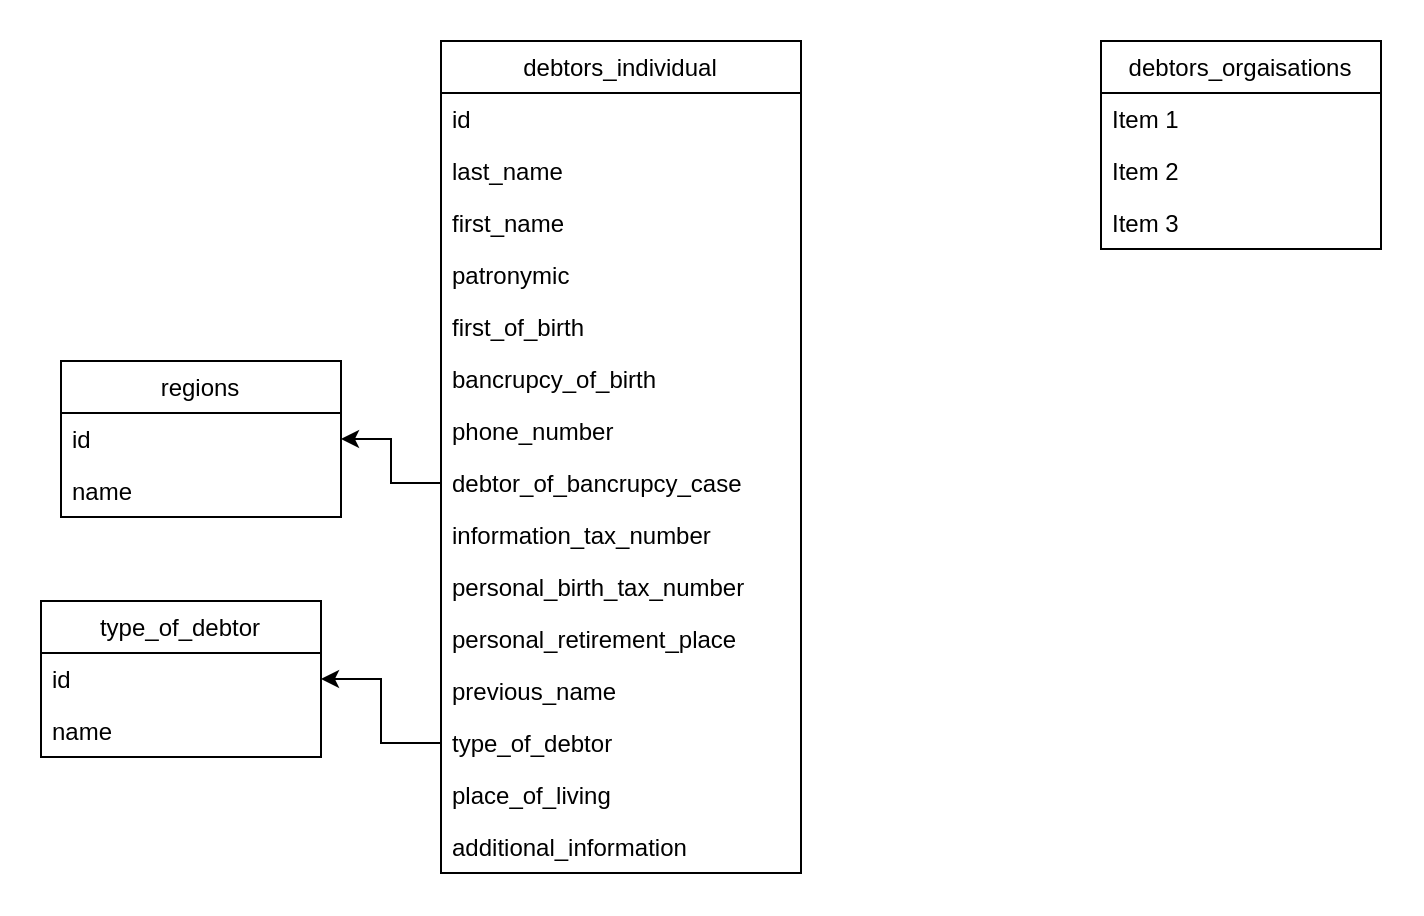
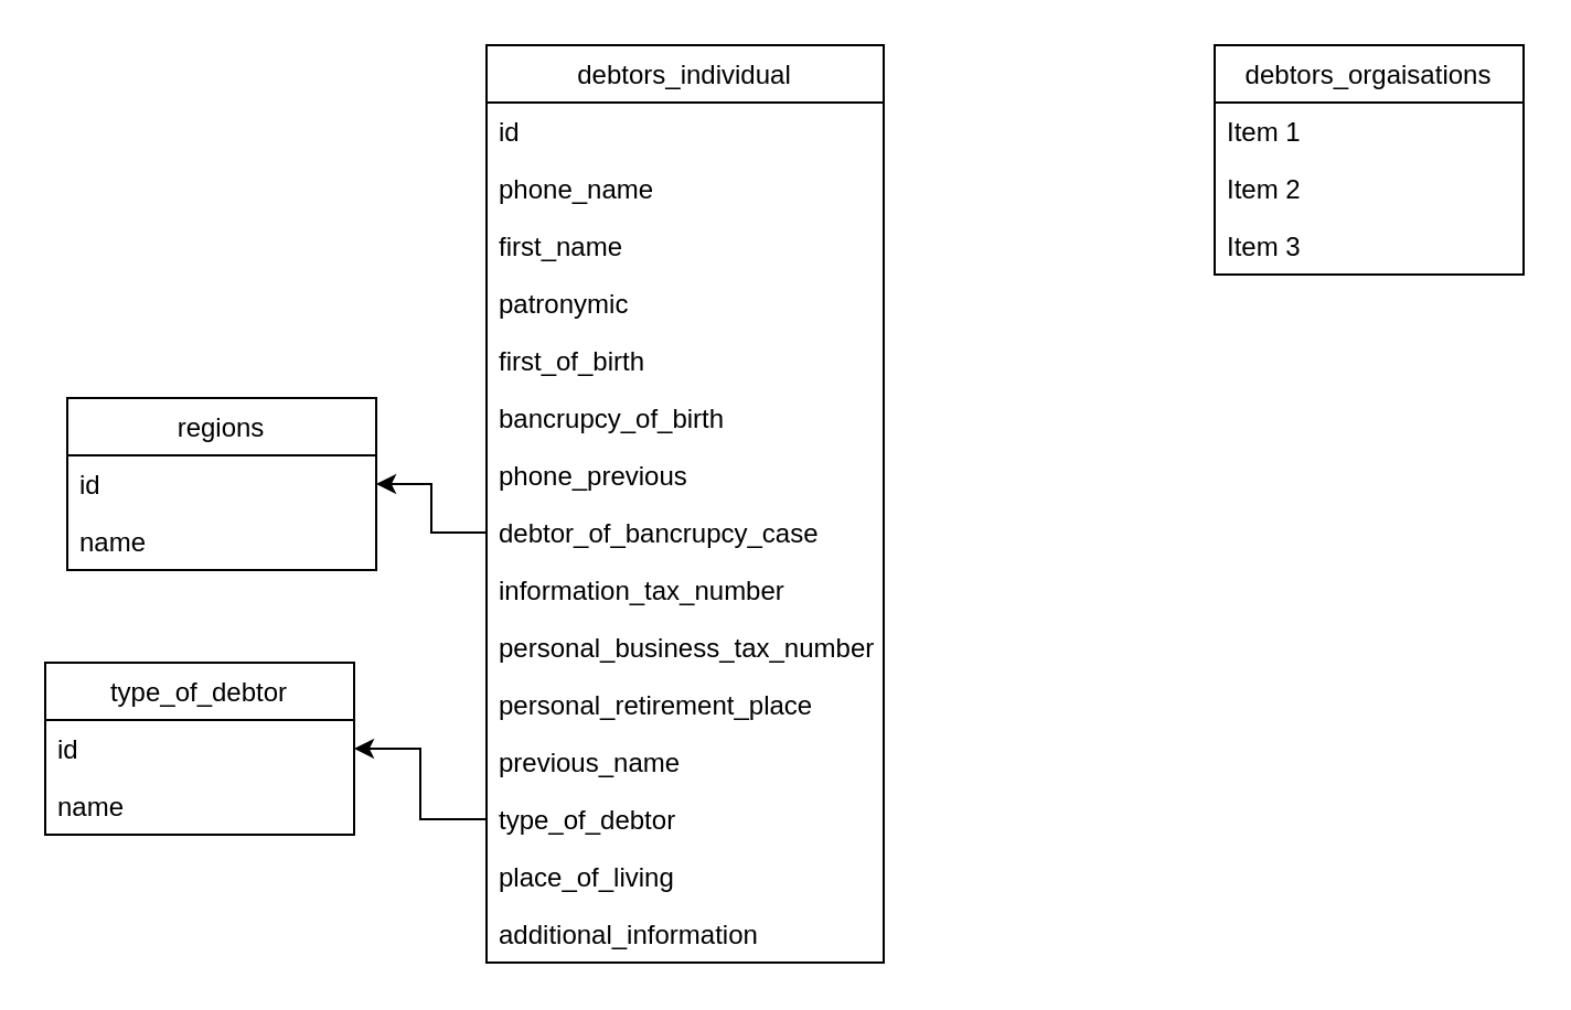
  <mxCell id="0" />
  <mxCell id="1" parent="0" />
  <mxCell id="2" value="regions" style="swimlane;fontStyle=0;childLayout=stackLayout;horizontal=1;startSize=26;fillColor=none;horizontalStack=0;resizeParent=1;resizeParentMax=0;resizeLast=0;collapsible=1;marginBottom=0;" vertex="1" parent="1"><mxGeometry x="30" y="180" width="140" height="78" as="geometry" /></mxCell>
  <mxCell id="3" value="id" style="text;strokeColor=none;fillColor=none;align=left;verticalAlign=top;spacingLeft=4;spacingRight=4;overflow=hidden;rotatable=0;points=[[0,0.5],[1,0.5]];portConstraint=eastwest;" vertex="1" parent="2"><mxGeometry y="26" width="140" height="26" as="geometry" /></mxCell>
  <mxCell id="4" value="name" style="text;strokeColor=none;fillColor=none;align=left;verticalAlign=top;spacingLeft=4;spacingRight=4;overflow=hidden;rotatable=0;points=[[0,0.5],[1,0.5]];portConstraint=eastwest;" vertex="1" parent="2"><mxGeometry y="52" width="140" height="26" as="geometry" /></mxCell>
  <mxCell id="5" value="debtors_orgaisations" style="swimlane;fontStyle=0;childLayout=stackLayout;horizontal=1;startSize=26;fillColor=none;horizontalStack=0;resizeParent=1;resizeParentMax=0;resizeLast=0;collapsible=1;marginBottom=0;" vertex="1" parent="1"><mxGeometry x="550" y="20" width="140" height="104" as="geometry" /></mxCell>
  <mxCell id="6" value="Item 1" style="text;strokeColor=none;fillColor=none;align=left;verticalAlign=top;spacingLeft=4;spacingRight=4;overflow=hidden;rotatable=0;points=[[0,0.5],[1,0.5]];portConstraint=eastwest;" vertex="1" parent="5"><mxGeometry y="26" width="140" height="26" as="geometry" /></mxCell>
  <mxCell id="7" value="Item 2" style="text;strokeColor=none;fillColor=none;align=left;verticalAlign=top;spacingLeft=4;spacingRight=4;overflow=hidden;rotatable=0;points=[[0,0.5],[1,0.5]];portConstraint=eastwest;" vertex="1" parent="5"><mxGeometry y="52" width="140" height="26" as="geometry" /></mxCell>
  <mxCell id="8" value="Item 3" style="text;strokeColor=none;fillColor=none;align=left;verticalAlign=top;spacingLeft=4;spacingRight=4;overflow=hidden;rotatable=0;points=[[0,0.5],[1,0.5]];portConstraint=eastwest;" vertex="1" parent="5"><mxGeometry y="78" width="140" height="26" as="geometry" /></mxCell>
  <mxCell id="9" value="debtors_individual" style="swimlane;fontStyle=0;childLayout=stackLayout;horizontal=1;startSize=26;fillColor=none;horizontalStack=0;resizeParent=1;resizeParentMax=0;resizeLast=0;collapsible=1;marginBottom=0;" vertex="1" parent="1"><mxGeometry x="220" y="20" width="180" height="416" as="geometry" /></mxCell>
  <mxCell id="10" value="id" style="text;strokeColor=none;fillColor=none;align=left;verticalAlign=top;spacingLeft=4;spacingRight=4;overflow=hidden;rotatable=0;points=[[0,0.5],[1,0.5]];portConstraint=eastwest;" vertex="1" parent="9"><mxGeometry y="26" width="180" height="26" as="geometry" /></mxCell>
- <mxCell id="11" value="last_name" style="text;strokeColor=none;fillColor=none;align=left;verticalAlign=top;spacingLeft=4;spacingRight=4;overflow=hidden;rotatable=0;points=[[0,0.5],[1,0.5]];portConstraint=eastwest;" vertex="1" parent="9"><mxGeometry y="52" width="180" height="26" as="geometry" /></mxCell>
+ <mxCell id="11" value="phone_name" style="text;strokeColor=none;fillColor=none;align=left;verticalAlign=top;spacingLeft=4;spacingRight=4;overflow=hidden;rotatable=0;points=[[0,0.5],[1,0.5]];portConstraint=eastwest;" vertex="1" parent="9"><mxGeometry y="52" width="180" height="26" as="geometry" /></mxCell>
  <mxCell id="12" value="first_name" style="text;strokeColor=none;fillColor=none;align=left;verticalAlign=top;spacingLeft=4;spacingRight=4;overflow=hidden;rotatable=0;points=[[0,0.5],[1,0.5]];portConstraint=eastwest;" vertex="1" parent="9"><mxGeometry y="78" width="180" height="26" as="geometry" /></mxCell>
  <mxCell id="13" value="patronymic" style="text;strokeColor=none;fillColor=none;align=left;verticalAlign=top;spacingLeft=4;spacingRight=4;overflow=hidden;rotatable=0;points=[[0,0.5],[1,0.5]];portConstraint=eastwest;" vertex="1" parent="9"><mxGeometry y="104" width="180" height="26" as="geometry" /></mxCell>
  <mxCell id="14" value="first_of_birth" style="text;strokeColor=none;fillColor=none;align=left;verticalAlign=top;spacingLeft=4;spacingRight=4;overflow=hidden;rotatable=0;points=[[0,0.5],[1,0.5]];portConstraint=eastwest;" vertex="1" parent="9"><mxGeometry y="130" width="180" height="26" as="geometry" /></mxCell>
  <mxCell id="15" value="bancrupcy_of_birth" style="text;strokeColor=none;fillColor=none;align=left;verticalAlign=top;spacingLeft=4;spacingRight=4;overflow=hidden;rotatable=0;points=[[0,0.5],[1,0.5]];portConstraint=eastwest;" vertex="1" parent="9"><mxGeometry y="156" width="180" height="26" as="geometry" /></mxCell>
- <mxCell id="16" value="phone_number" style="text;strokeColor=none;fillColor=none;align=left;verticalAlign=top;spacingLeft=4;spacingRight=4;overflow=hidden;rotatable=0;points=[[0,0.5],[1,0.5]];portConstraint=eastwest;" vertex="1" parent="9"><mxGeometry y="182" width="180" height="26" as="geometry" /></mxCell>
+ <mxCell id="16" value="phone_previous" style="text;strokeColor=none;fillColor=none;align=left;verticalAlign=top;spacingLeft=4;spacingRight=4;overflow=hidden;rotatable=0;points=[[0,0.5],[1,0.5]];portConstraint=eastwest;" vertex="1" parent="9"><mxGeometry y="182" width="180" height="26" as="geometry" /></mxCell>
  <mxCell id="17" value="debtor_of_bancrupcy_case" style="text;strokeColor=none;fillColor=none;align=left;verticalAlign=top;spacingLeft=4;spacingRight=4;overflow=hidden;rotatable=0;points=[[0,0.5],[1,0.5]];portConstraint=eastwest;" vertex="1" parent="9"><mxGeometry y="208" width="180" height="26" as="geometry" /></mxCell>
  <mxCell id="18" value="information_tax_number" style="text;strokeColor=none;fillColor=none;align=left;verticalAlign=top;spacingLeft=4;spacingRight=4;overflow=hidden;rotatable=0;points=[[0,0.5],[1,0.5]];portConstraint=eastwest;" vertex="1" parent="9"><mxGeometry y="234" width="180" height="26" as="geometry" /></mxCell>
- <mxCell id="19" value="personal_birth_tax_number" style="text;strokeColor=none;fillColor=none;align=left;verticalAlign=top;spacingLeft=4;spacingRight=4;overflow=hidden;rotatable=0;points=[[0,0.5],[1,0.5]];portConstraint=eastwest;" vertex="1" parent="9"><mxGeometry y="260" width="180" height="26" as="geometry" /></mxCell>
+ <mxCell id="19" value="personal_business_tax_number" style="text;strokeColor=none;fillColor=none;align=left;verticalAlign=top;spacingLeft=4;spacingRight=4;overflow=hidden;rotatable=0;points=[[0,0.5],[1,0.5]];portConstraint=eastwest;" vertex="1" parent="9"><mxGeometry y="260" width="180" height="26" as="geometry" /></mxCell>
  <mxCell id="20" value="personal_retirement_place" style="text;strokeColor=none;fillColor=none;align=left;verticalAlign=top;spacingLeft=4;spacingRight=4;overflow=hidden;rotatable=0;points=[[0,0.5],[1,0.5]];portConstraint=eastwest;" vertex="1" parent="9"><mxGeometry y="286" width="180" height="26" as="geometry" /></mxCell>
  <mxCell id="21" value="previous_name" style="text;strokeColor=none;fillColor=none;align=left;verticalAlign=top;spacingLeft=4;spacingRight=4;overflow=hidden;rotatable=0;points=[[0,0.5],[1,0.5]];portConstraint=eastwest;" vertex="1" parent="9"><mxGeometry y="312" width="180" height="26" as="geometry" /></mxCell>
  <mxCell id="22" value="type_of_debtor" style="text;strokeColor=none;fillColor=none;align=left;verticalAlign=top;spacingLeft=4;spacingRight=4;overflow=hidden;rotatable=0;points=[[0,0.5],[1,0.5]];portConstraint=eastwest;" vertex="1" parent="9"><mxGeometry y="338" width="180" height="26" as="geometry" /></mxCell>
  <mxCell id="23" value="place_of_living" style="text;strokeColor=none;fillColor=none;align=left;verticalAlign=top;spacingLeft=4;spacingRight=4;overflow=hidden;rotatable=0;points=[[0,0.5],[1,0.5]];portConstraint=eastwest;" vertex="1" parent="9"><mxGeometry y="364" width="180" height="26" as="geometry" /></mxCell>
  <mxCell id="24" value="additional_information" style="text;strokeColor=none;fillColor=none;align=left;verticalAlign=top;spacingLeft=4;spacingRight=4;overflow=hidden;rotatable=0;points=[[0,0.5],[1,0.5]];portConstraint=eastwest;" vertex="1" parent="9"><mxGeometry y="390" width="180" height="26" as="geometry" /></mxCell>
  <mxCell id="25" value="type_of_debtor" style="swimlane;fontStyle=0;childLayout=stackLayout;horizontal=1;startSize=26;fillColor=none;horizontalStack=0;resizeParent=1;resizeParentMax=0;resizeLast=0;collapsible=1;marginBottom=0;" vertex="1" parent="1"><mxGeometry x="20" y="300" width="140" height="78" as="geometry" /></mxCell>
  <mxCell id="26" value="id" style="text;strokeColor=none;fillColor=none;align=left;verticalAlign=top;spacingLeft=4;spacingRight=4;overflow=hidden;rotatable=0;points=[[0,0.5],[1,0.5]];portConstraint=eastwest;" vertex="1" parent="25"><mxGeometry y="26" width="140" height="26" as="geometry" /></mxCell>
  <mxCell id="27" value="name" style="text;strokeColor=none;fillColor=none;align=left;verticalAlign=top;spacingLeft=4;spacingRight=4;overflow=hidden;rotatable=0;points=[[0,0.5],[1,0.5]];portConstraint=eastwest;" vertex="1" parent="25"><mxGeometry y="52" width="140" height="26" as="geometry" /></mxCell>
  <mxCell id="28" style="edgeStyle=orthogonalEdgeStyle;rounded=0;orthogonalLoop=1;jettySize=auto;html=1;exitX=0;exitY=0.5;exitDx=0;exitDy=0;" edge="1" parent="1" source="22" target="26"><mxGeometry relative="1" as="geometry" /></mxCell>
  <mxCell id="29" style="edgeStyle=orthogonalEdgeStyle;rounded=0;orthogonalLoop=1;jettySize=auto;html=1;exitX=0;exitY=0.5;exitDx=0;exitDy=0;entryX=1;entryY=0.5;entryDx=0;entryDy=0;" edge="1" parent="1" source="17" target="3"><mxGeometry relative="1" as="geometry" /></mxCell>
